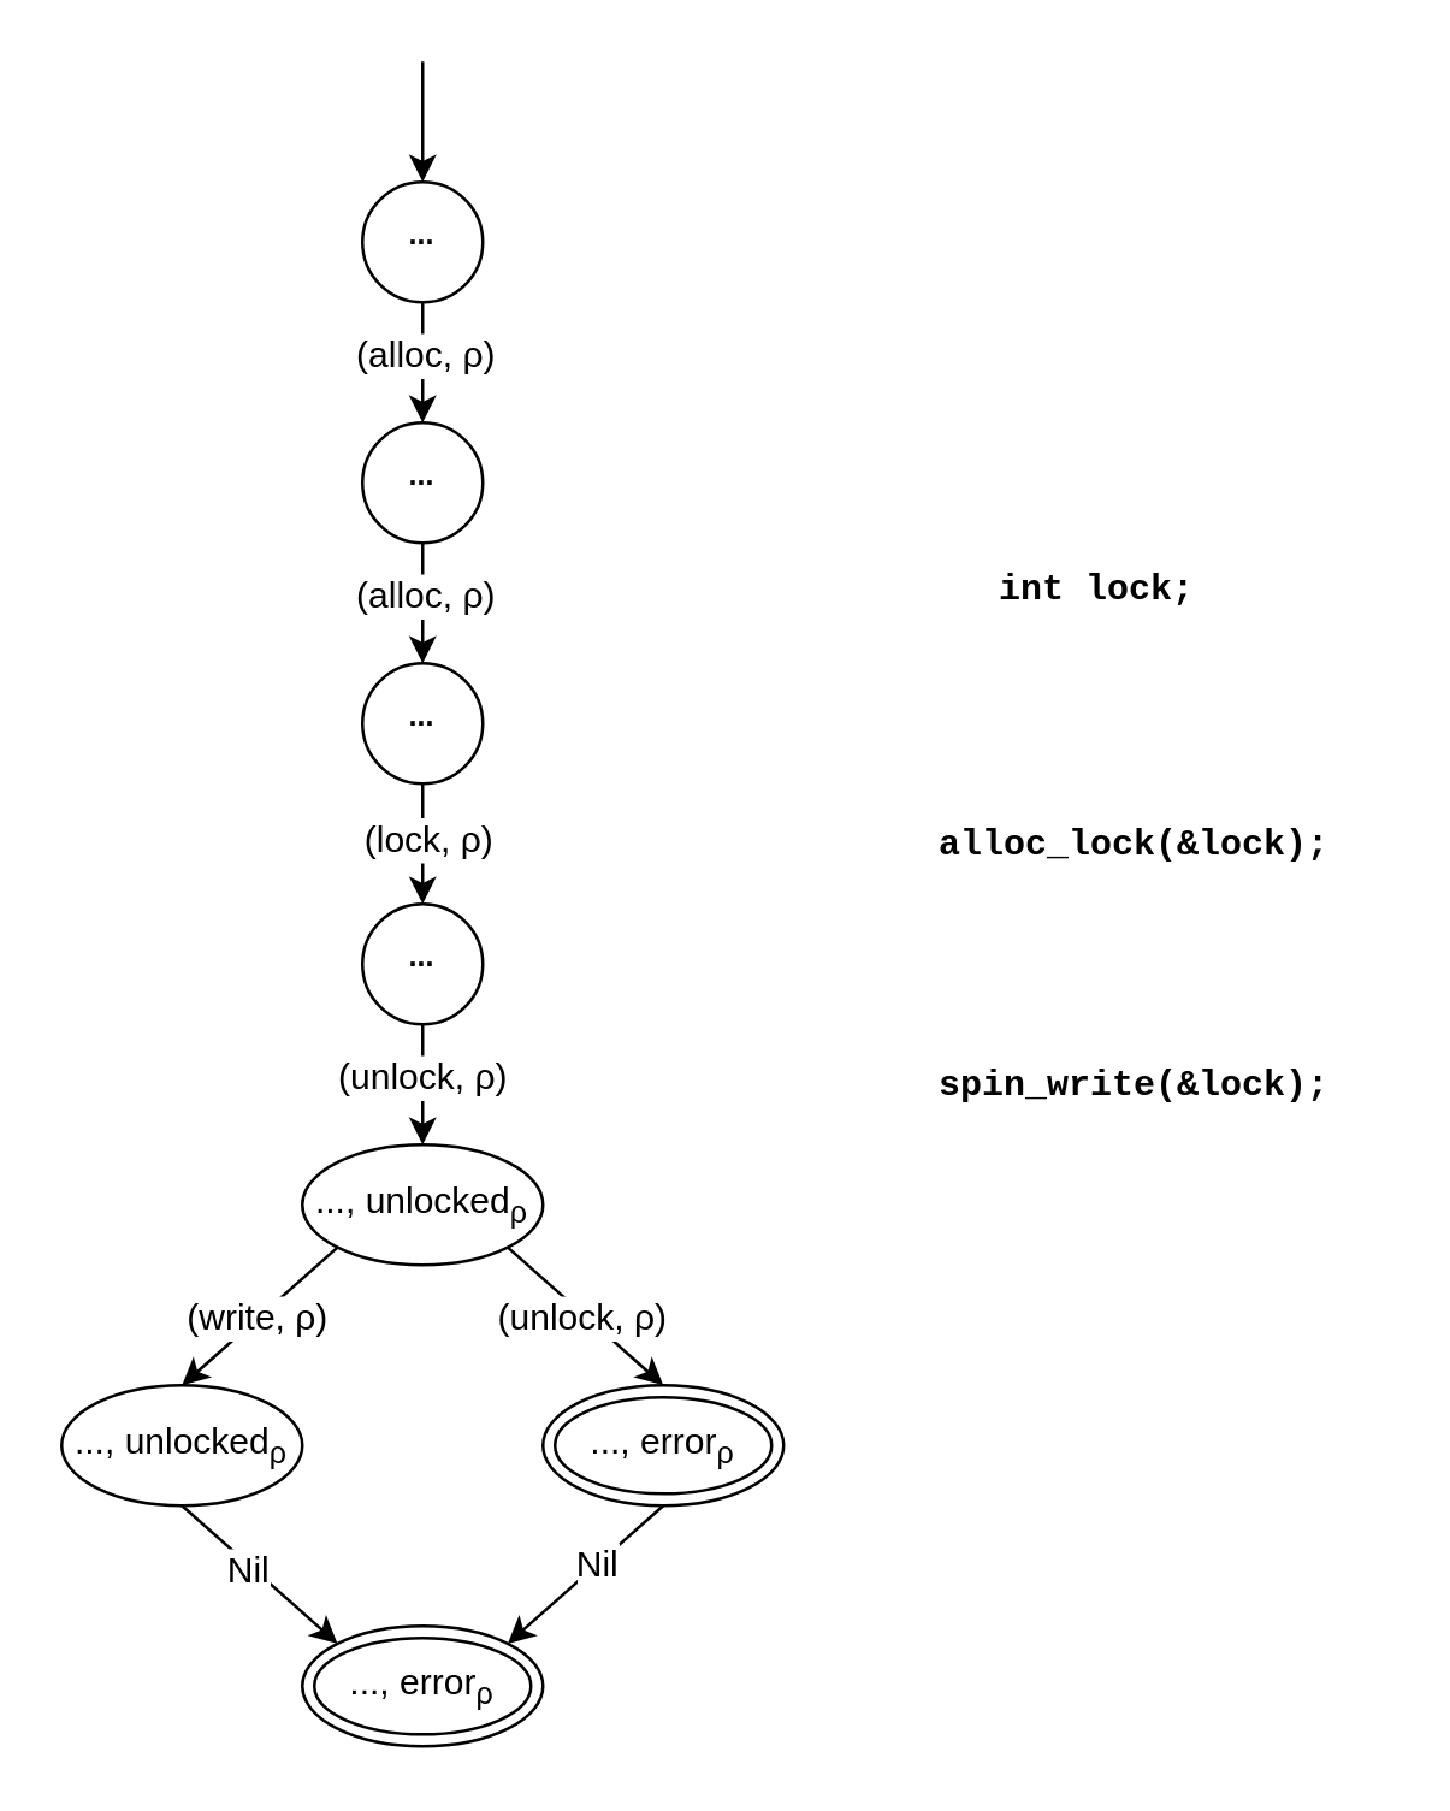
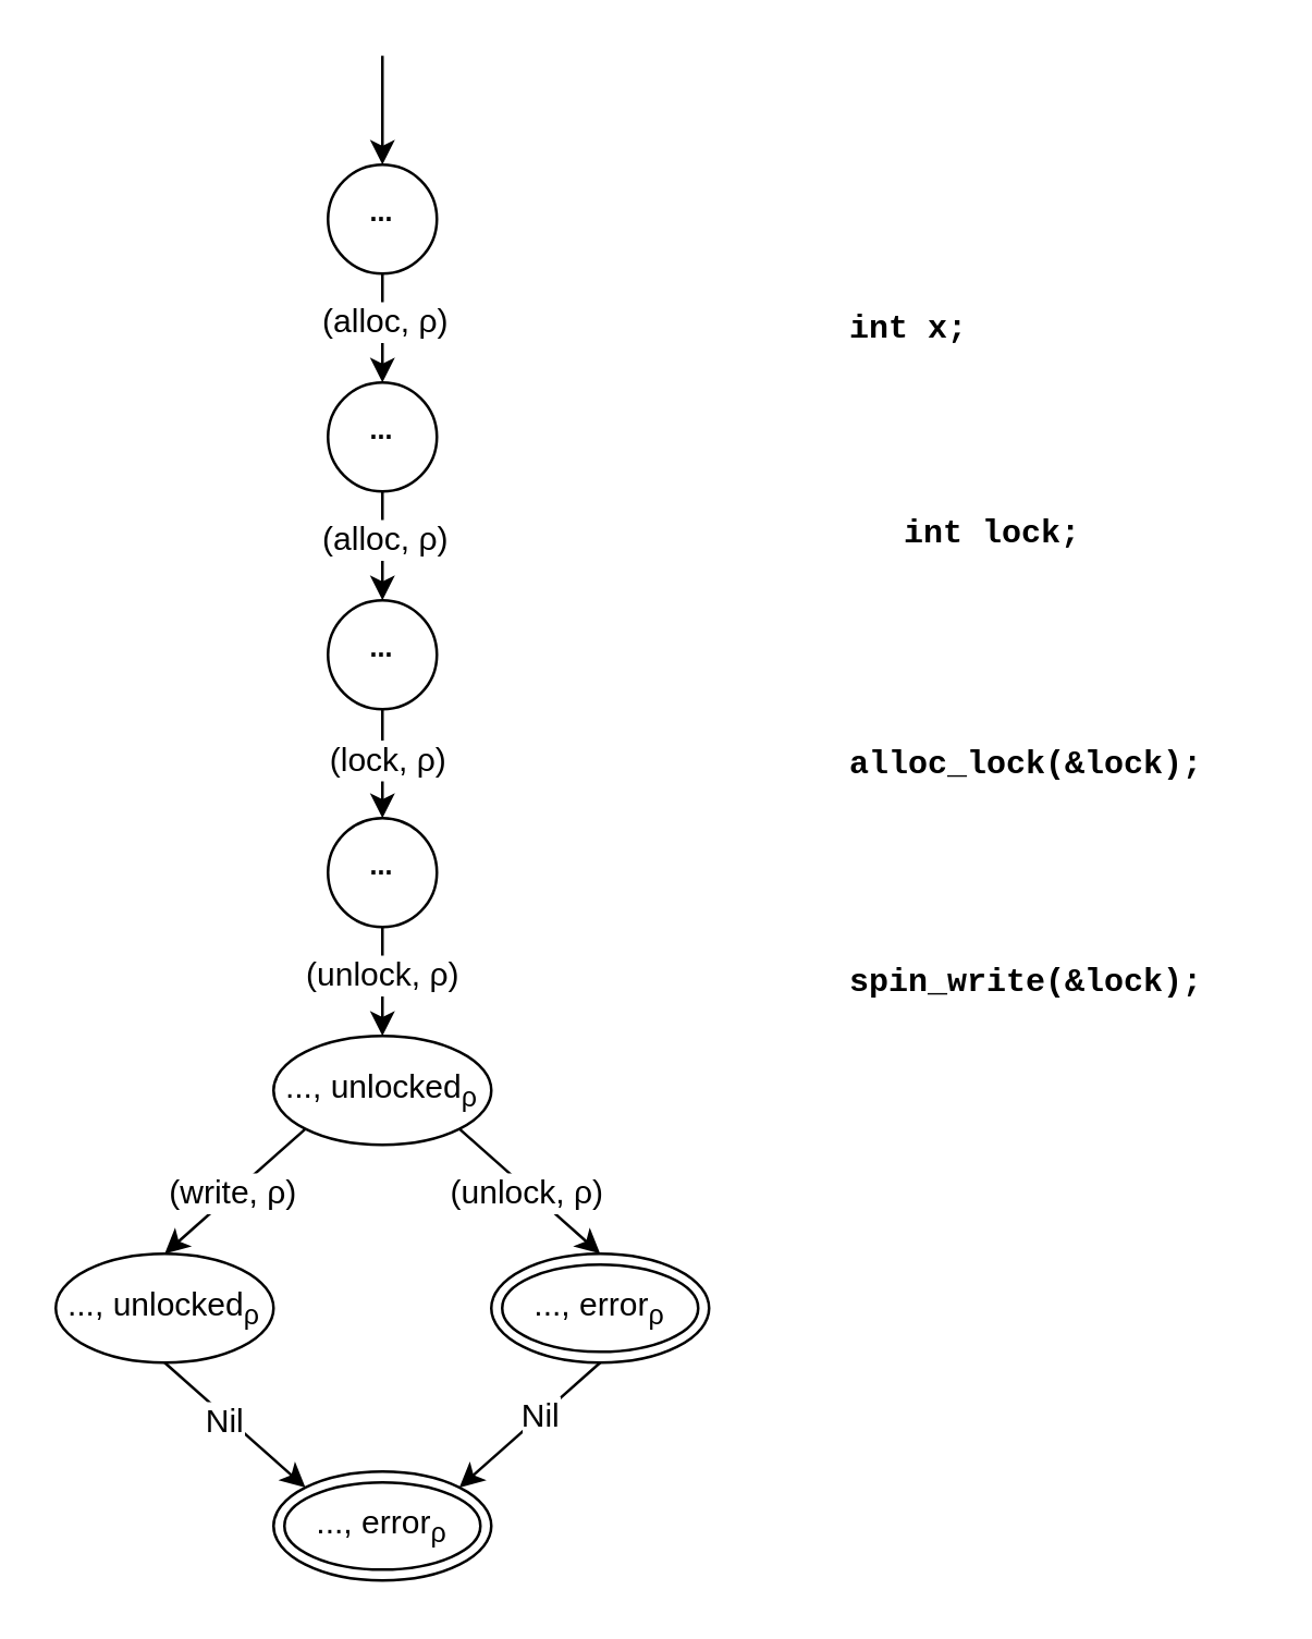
  <mxCell id="0" />
  <mxCell id="1" parent="0" />
  <mxCell id="2" value="" style="group" vertex="1" connectable="0" parent="1"><mxGeometry x="310" y="110" width="150" height="390" as="geometry" /></mxCell>
  <mxCell id="3" value="&lt;font face=&quot;Courier New&quot;&gt;int lock;&lt;/font&gt;" style="text;html=1;align=left;verticalAlign=middle;resizable=0;points=[];autosize=1;fontStyle=1" parent="2" vertex="1"><mxGeometry x="20" y="75" width="80" height="20" as="geometry" /></mxCell>
  <mxCell id="4" value="&lt;font face=&quot;Courier New&quot;&gt;spin_write(&amp;amp;lock);&lt;/font&gt;" style="text;html=1;align=left;verticalAlign=middle;resizable=0;points=[];autosize=1;fontStyle=1" parent="2" vertex="1"><mxGeometry y="240" width="150" height="20" as="geometry" /></mxCell>
  <mxCell id="5" value="&lt;font face=&quot;Courier New&quot;&gt;alloc_lock(&amp;amp;lock);&lt;/font&gt;" style="text;html=1;align=left;verticalAlign=middle;resizable=0;points=[];autosize=1;fontStyle=1" parent="2" vertex="1"><mxGeometry y="160" width="140" height="20" as="geometry" /></mxCell>
+ <mxCell id="6" value="&lt;font face=&quot;Courier New&quot;&gt;int x;&lt;/font&gt;" style="text;html=1;align=left;verticalAlign=middle;resizable=0;points=[];autosize=1;fontStyle=1" parent="2" vertex="1"><mxGeometry width="60" height="20" as="geometry" /></mxCell>
  <mxCell id="7" value="" style="group" vertex="1" connectable="0" parent="1"><mxGeometry x="20" y="20" width="240" height="560" as="geometry" /></mxCell>
  <mxCell id="8" value="&lt;font style=&quot;font-size: 12px&quot;&gt;...,&amp;nbsp;unlocked&lt;sub&gt;ρ&lt;/sub&gt;&lt;/font&gt;" style="ellipse;whiteSpace=wrap;html=1;fontSize=10;" vertex="1" parent="7"><mxGeometry x="80" y="360" width="80" height="40" as="geometry" /></mxCell>
  <mxCell id="9" value="&lt;font style=&quot;font-size: 12px&quot;&gt;...,&amp;nbsp;unlocked&lt;sub&gt;ρ&lt;/sub&gt;&lt;/font&gt;" style="ellipse;whiteSpace=wrap;html=1;fontSize=10;" vertex="1" parent="7"><mxGeometry y="440" width="80" height="40" as="geometry" /></mxCell>
  <mxCell id="10" style="rounded=0;orthogonalLoop=1;jettySize=auto;html=1;exitX=0;exitY=1;exitDx=0;exitDy=0;entryX=0.5;entryY=0;entryDx=0;entryDy=0;fontSize=10;" edge="1" parent="7" source="8" target="9"><mxGeometry relative="1" as="geometry" /></mxCell>
  <mxCell id="11" value="&lt;span style=&quot;font-size: 12px&quot;&gt;(write,&amp;nbsp;ρ)&lt;/span&gt;" style="text;html=1;align=center;verticalAlign=middle;resizable=0;points=[];labelBackgroundColor=#ffffff;fontSize=10;" vertex="1" connectable="0" parent="10"><mxGeometry x="0.058" y="-1" relative="1" as="geometry"><mxPoint x="1" as="offset" /></mxGeometry></mxCell>
  <mxCell id="12" value="&lt;font style=&quot;font-size: 12px&quot;&gt;&lt;span style=&quot;white-space: normal&quot;&gt;..., error&lt;/span&gt;&lt;span style=&quot;white-space: normal&quot;&gt;&lt;sub&gt;ρ&lt;/sub&gt;&lt;/span&gt;&lt;/font&gt;" style="ellipse;shape=doubleEllipse;whiteSpace=wrap;html=1;fontSize=10;" vertex="1" parent="7"><mxGeometry x="160" y="440" width="80" height="40" as="geometry" /></mxCell>
  <mxCell id="13" style="rounded=0;orthogonalLoop=1;jettySize=auto;html=1;exitX=1;exitY=1;exitDx=0;exitDy=0;entryX=0.5;entryY=0;entryDx=0;entryDy=0;fontSize=10;" edge="1" parent="7" source="8" target="12"><mxGeometry relative="1" as="geometry" /></mxCell>
  <mxCell id="14" value="&lt;span style=&quot;font-size: 12px&quot;&gt;(unlock,&amp;nbsp;ρ)&lt;/span&gt;" style="text;html=1;align=center;verticalAlign=middle;resizable=0;points=[];labelBackgroundColor=#ffffff;fontSize=10;" vertex="1" connectable="0" parent="13"><mxGeometry x="-0.105" y="1" relative="1" as="geometry"><mxPoint y="3.04" as="offset" /></mxGeometry></mxCell>
  <mxCell id="15" value="&lt;font style=&quot;font-size: 12px&quot;&gt;&lt;span style=&quot;white-space: normal&quot;&gt;..., error&lt;/span&gt;&lt;span style=&quot;white-space: normal&quot;&gt;&lt;sub&gt;ρ&lt;/sub&gt;&lt;/span&gt;&lt;/font&gt;" style="ellipse;shape=doubleEllipse;whiteSpace=wrap;html=1;fontSize=10;" vertex="1" parent="7"><mxGeometry x="80" y="520" width="80" height="40" as="geometry" /></mxCell>
  <mxCell id="16" style="rounded=0;orthogonalLoop=1;jettySize=auto;html=1;exitX=0.5;exitY=1;exitDx=0;exitDy=0;entryX=0;entryY=0;entryDx=0;entryDy=0;fontSize=10;" edge="1" parent="7" source="9" target="15"><mxGeometry relative="1" as="geometry" /></mxCell>
  <mxCell id="17" value="&lt;font style=&quot;font-size: 12px&quot;&gt;Nil&lt;/font&gt;" style="text;html=1;align=center;verticalAlign=middle;resizable=0;points=[];labelBackgroundColor=#ffffff;fontSize=10;" vertex="1" connectable="0" parent="16"><mxGeometry x="-0.142" y="-2" relative="1" as="geometry"><mxPoint as="offset" /></mxGeometry></mxCell>
  <mxCell id="18" style="rounded=0;orthogonalLoop=1;jettySize=auto;html=1;exitX=0.5;exitY=1;exitDx=0;exitDy=0;fontSize=10;entryX=1;entryY=0;entryDx=0;entryDy=0;" edge="1" parent="7" source="12" target="15"><mxGeometry relative="1" as="geometry"><mxPoint x="210" y="510" as="targetPoint" /></mxGeometry></mxCell>
  <mxCell id="19" value="&lt;font style=&quot;font-size: 12px&quot;&gt;Nil&lt;/font&gt;" style="text;html=1;align=center;verticalAlign=middle;resizable=0;points=[];labelBackgroundColor=#ffffff;fontSize=10;" vertex="1" connectable="0" parent="18"><mxGeometry x="-0.121" y="1" relative="1" as="geometry"><mxPoint x="-1" y="-1" as="offset" /></mxGeometry></mxCell>
  <mxCell id="20" value="&lt;sup&gt;...&lt;/sup&gt;" style="ellipse;whiteSpace=wrap;html=1;aspect=fixed;fontStyle=1" vertex="1" parent="7"><mxGeometry x="100" y="200" width="40" height="40" as="geometry" /></mxCell>
  <mxCell id="21" value="" style="endArrow=classic;html=1;entryX=0.5;entryY=0;entryDx=0;entryDy=0;exitX=0.5;exitY=1;exitDx=0;exitDy=0;" edge="1" source="28" target="20" parent="7"><mxGeometry width="50" height="50" relative="1" as="geometry"><mxPoint x="120" y="170" as="sourcePoint" /><mxPoint x="150" y="310" as="targetPoint" /></mxGeometry></mxCell>
  <mxCell id="22" value="(alloc, ρ)" style="text;html=1;align=center;verticalAlign=middle;resizable=0;points=[];labelBackgroundColor=#ffffff;" vertex="1" connectable="0" parent="21"><mxGeometry x="-0.4" y="1" relative="1" as="geometry"><mxPoint x="-1" y="5" as="offset" /></mxGeometry></mxCell>
  <mxCell id="23" value="" style="endArrow=classic;html=1;exitX=0.5;exitY=1;exitDx=0;exitDy=0;entryX=0.5;entryY=0;entryDx=0;entryDy=0;" edge="1" source="20" target="27" parent="7"><mxGeometry width="50" height="50" relative="1" as="geometry"><mxPoint x="100" y="360" as="sourcePoint" /><mxPoint x="140" y="330" as="targetPoint" /></mxGeometry></mxCell>
  <mxCell id="24" value="(lock, ρ)" style="text;html=1;align=center;verticalAlign=middle;resizable=0;points=[];labelBackgroundColor=#ffffff;" vertex="1" connectable="0" parent="23"><mxGeometry x="-0.2" y="1" relative="1" as="geometry"><mxPoint y="2" as="offset" /></mxGeometry></mxCell>
  <mxCell id="25" style="edgeStyle=orthogonalEdgeStyle;rounded=0;orthogonalLoop=1;jettySize=auto;html=1;exitX=0.5;exitY=1;exitDx=0;exitDy=0;entryX=0.5;entryY=0;entryDx=0;entryDy=0;fontSize=10;" edge="1" parent="7" source="27" target="8"><mxGeometry relative="1" as="geometry" /></mxCell>
  <mxCell id="26" value="&lt;span style=&quot;font-size: 12px&quot;&gt;(unlock, ρ)&lt;/span&gt;" style="text;html=1;align=center;verticalAlign=middle;resizable=0;points=[];labelBackgroundColor=#ffffff;fontSize=10;" vertex="1" connectable="0" parent="25"><mxGeometry x="-0.15" y="-1" relative="1" as="geometry"><mxPoint as="offset" /></mxGeometry></mxCell>
  <mxCell id="27" value="&lt;sup&gt;...&lt;/sup&gt;" style="ellipse;whiteSpace=wrap;html=1;aspect=fixed;fontStyle=1" vertex="1" parent="7"><mxGeometry x="100" y="280" width="40" height="40" as="geometry" /></mxCell>
  <mxCell id="28" value="&lt;sup&gt;...&lt;/sup&gt;" style="ellipse;whiteSpace=wrap;html=1;aspect=fixed;fontStyle=1" vertex="1" parent="7"><mxGeometry x="100" y="120" width="40" height="40" as="geometry" /></mxCell>
  <mxCell id="29" value="" style="endArrow=classic;html=1;entryX=0.5;entryY=0;entryDx=0;entryDy=0;exitX=0.5;exitY=1;exitDx=0;exitDy=0;" edge="1" source="31" target="28" parent="7"><mxGeometry width="50" height="50" relative="1" as="geometry"><mxPoint x="120" y="80" as="sourcePoint" /><mxPoint x="130" y="220" as="targetPoint" /></mxGeometry></mxCell>
  <mxCell id="30" value="(alloc, ρ)" style="text;html=1;align=center;verticalAlign=middle;resizable=0;points=[];labelBackgroundColor=#ffffff;" vertex="1" connectable="0" parent="29"><mxGeometry x="-0.05" relative="1" as="geometry"><mxPoint y="-2" as="offset" /></mxGeometry></mxCell>
  <mxCell id="31" value="&lt;sup&gt;...&lt;/sup&gt;" style="ellipse;whiteSpace=wrap;html=1;aspect=fixed;fontStyle=1" vertex="1" parent="7"><mxGeometry x="100" y="40" width="40" height="40" as="geometry" /></mxCell>
  <mxCell id="32" value="" style="endArrow=classic;html=1;entryX=0.5;entryY=0;entryDx=0;entryDy=0;" edge="1" target="31" parent="7"><mxGeometry width="50" height="50" relative="1" as="geometry"><mxPoint x="120" as="sourcePoint" /><mxPoint x="140" y="230" as="targetPoint" /></mxGeometry></mxCell>
